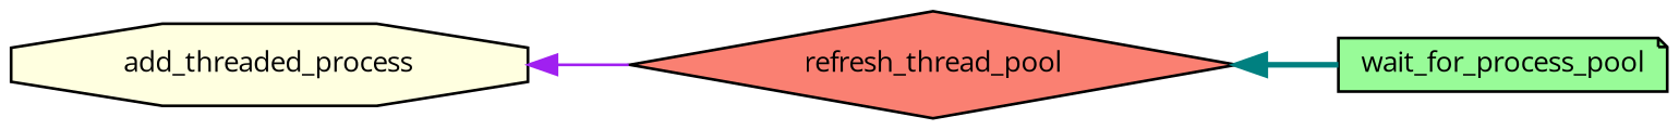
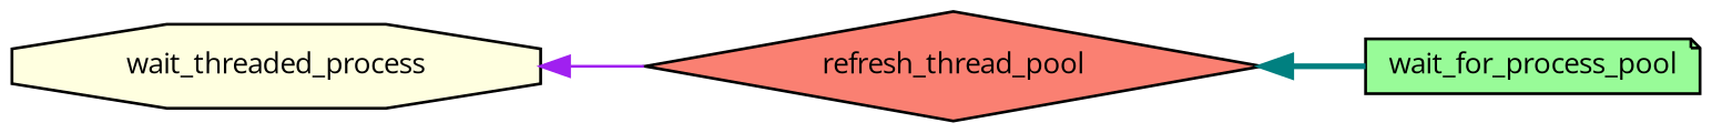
  digraph {
    fontname="Open Sans"
    rankdir=LR
    node [color=black fontname="Open Sans" fontsize=10 style=filled]
    edge [dir=back fontname="Open Sans" fontsize=10 labelfontname=Helvetica labelfontsize=10]
-   n1 [fillcolor=lightyellow fontcolor=black height=0.2 label=add_threaded_process shape=octagon width=0.4]
+   n1 [fillcolor=lightyellow fontcolor=black height=0.2 label=wait_threaded_process shape=octagon width=0.4]
    n2 [fillcolor=salmon height=0.2 label=refresh_thread_pool shape=diamond width=0.4]
    n3 [fillcolor=palegreen height=0.2 label=wait_for_process_pool shape=note width=0.4]
    n1 -> n2 [color=purple style=solid]
    n2 -> n3 [color=teal style=bold]
  }
